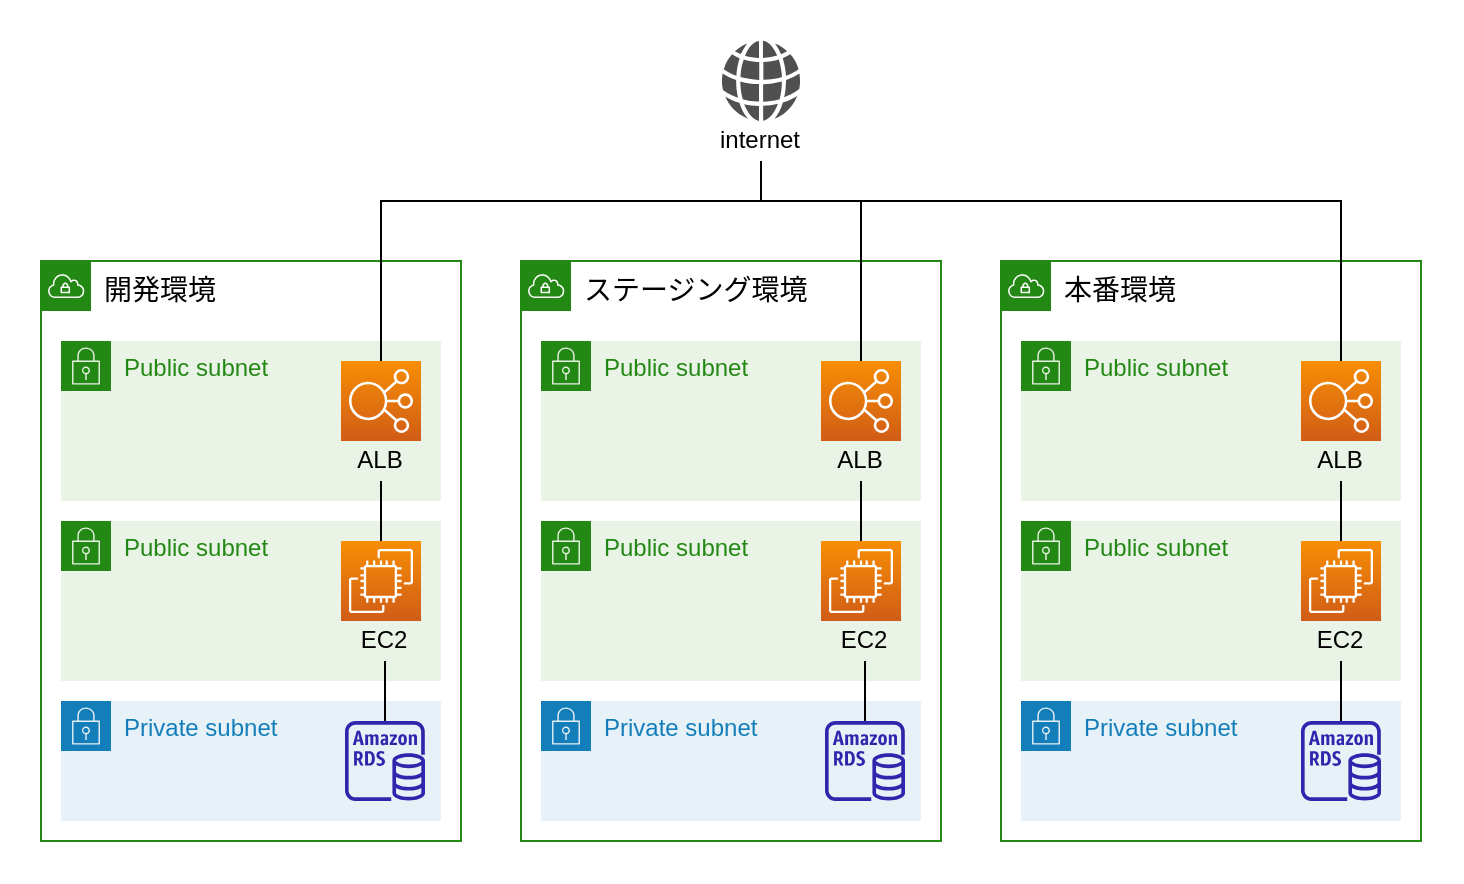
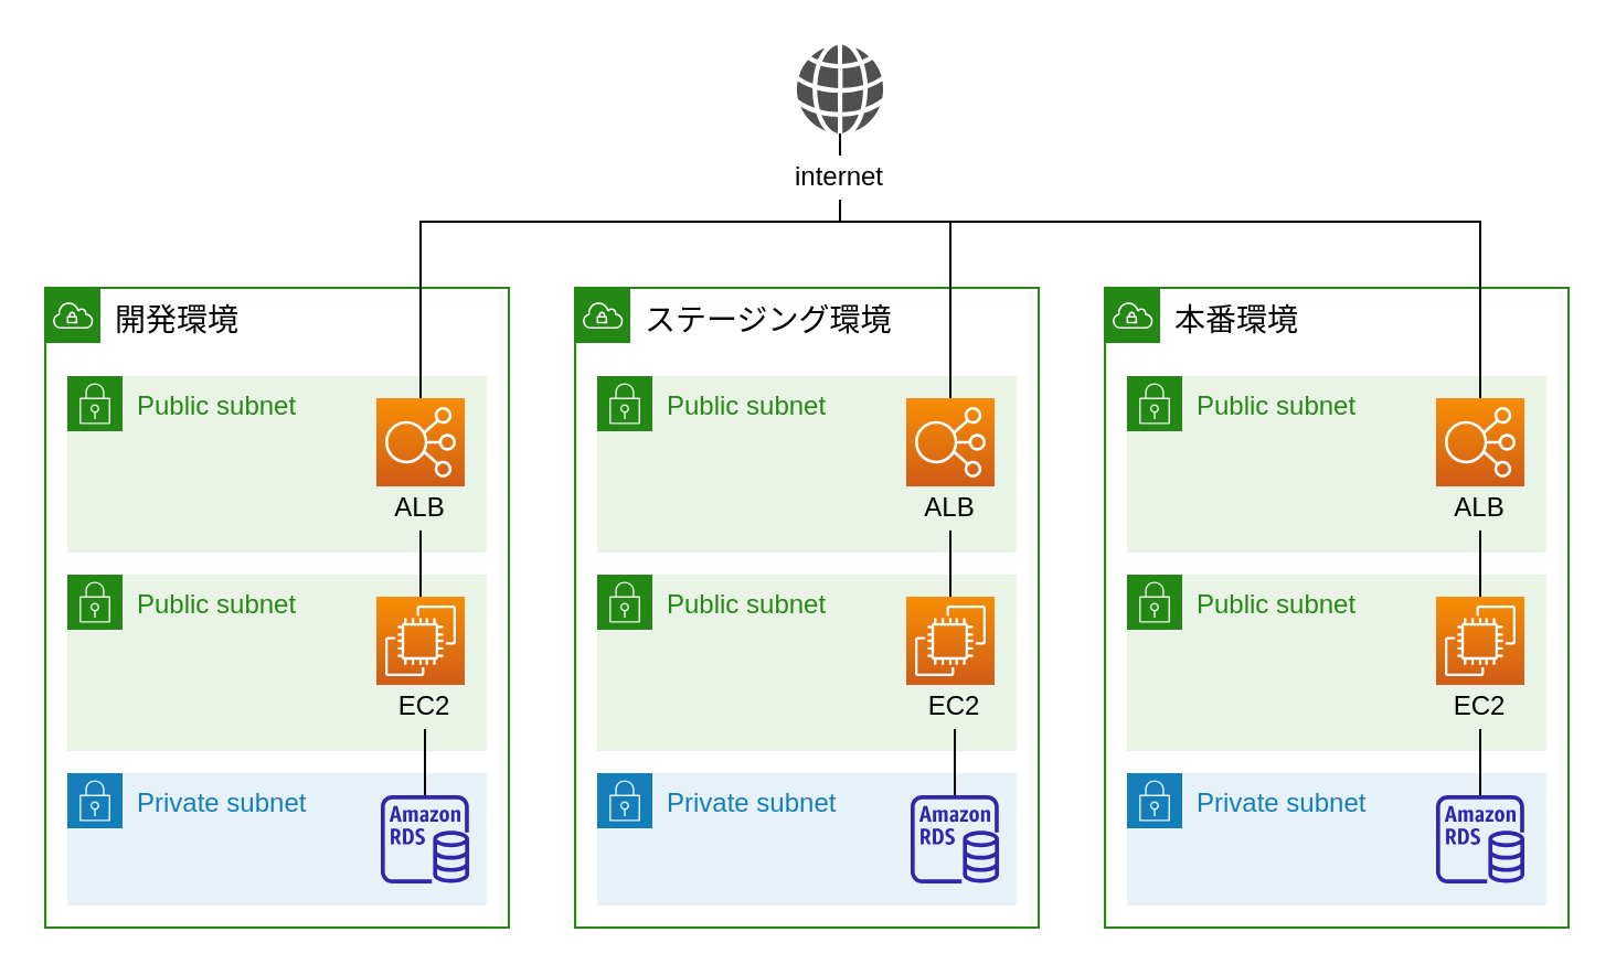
  <mxCell id="0" />
  <mxCell id="1" parent="0" />
  <mxCell id="2" value="本番環境" style="points=[[0,0],[0.25,0],[0.5,0],[0.75,0],[1,0],[1,0.25],[1,0.5],[1,0.75],[1,1],[0.75,1],[0.5,1],[0.25,1],[0,1],[0,0.75],[0,0.5],[0,0.25]];outlineConnect=0;gradientColor=none;html=1;whiteSpace=wrap;fontSize=14;fontStyle=0;shape=mxgraph.aws4.group;grIcon=mxgraph.aws4.group_vpc;strokeColor=#248814;fillColor=none;verticalAlign=top;align=left;spacingLeft=30;fontColor=#000000;dashed=0;" vertex="1" parent="1"><mxGeometry x="500" y="130" width="210" height="290" as="geometry" /></mxCell>
  <mxCell id="3" value="ステージング環境" style="points=[[0,0],[0.25,0],[0.5,0],[0.75,0],[1,0],[1,0.25],[1,0.5],[1,0.75],[1,1],[0.75,1],[0.5,1],[0.25,1],[0,1],[0,0.75],[0,0.5],[0,0.25]];outlineConnect=0;gradientColor=none;html=1;whiteSpace=wrap;fontSize=14;fontStyle=0;shape=mxgraph.aws4.group;grIcon=mxgraph.aws4.group_vpc;strokeColor=#248814;fillColor=none;verticalAlign=top;align=left;spacingLeft=30;fontColor=#000000;dashed=0;" vertex="1" parent="1"><mxGeometry x="260" y="130" width="210" height="290" as="geometry" /></mxCell>
  <mxCell id="4" value="開発環境" style="points=[[0,0],[0.25,0],[0.5,0],[0.75,0],[1,0],[1,0.25],[1,0.5],[1,0.75],[1,1],[0.75,1],[0.5,1],[0.25,1],[0,1],[0,0.75],[0,0.5],[0,0.25]];outlineConnect=0;gradientColor=none;html=1;whiteSpace=wrap;fontSize=14;fontStyle=0;shape=mxgraph.aws4.group;grIcon=mxgraph.aws4.group_vpc;strokeColor=#248814;fillColor=none;verticalAlign=top;align=left;spacingLeft=30;fontColor=#000000;dashed=0;" parent="1" vertex="1"><mxGeometry y="130" width="210" height="290" as="geometry" x="20" /></mxCell>
  <mxCell id="5" value="Public subnet" style="points=[[0,0],[0.25,0],[0.5,0],[0.75,0],[1,0],[1,0.25],[1,0.5],[1,0.75],[1,1],[0.75,1],[0.5,1],[0.25,1],[0,1],[0,0.75],[0,0.5],[0,0.25]];outlineConnect=0;gradientColor=none;html=1;whiteSpace=wrap;fontSize=12;fontStyle=0;container=0;pointerEvents=0;collapsible=0;recursiveResize=0;shape=mxgraph.aws4.group;grIcon=mxgraph.aws4.group_security_group;grStroke=0;strokeColor=#248814;fillColor=#E9F3E6;verticalAlign=top;align=left;spacingLeft=30;fontColor=#248814;dashed=0;" parent="1" vertex="1"><mxGeometry x="30" y="170" width="190" height="80" as="geometry" /></mxCell>
  <mxCell id="6" value="Private subnet" style="points=[[0,0],[0.25,0],[0.5,0],[0.75,0],[1,0],[1,0.25],[1,0.5],[1,0.75],[1,1],[0.75,1],[0.5,1],[0.25,1],[0,1],[0,0.75],[0,0.5],[0,0.25]];outlineConnect=0;gradientColor=none;html=1;whiteSpace=wrap;fontSize=12;fontStyle=0;shape=mxgraph.aws4.group;grIcon=mxgraph.aws4.group_security_group;grStroke=0;strokeColor=#147EBA;fillColor=#E6F2F8;verticalAlign=top;align=left;spacingLeft=30;fontColor=#147EBA;dashed=0;" parent="1" vertex="1"><mxGeometry x="30" y="350" width="190" height="60" as="geometry" /></mxCell>
  <mxCell id="7" value="" style="sketch=0;pointerEvents=1;shadow=0;dashed=0;html=1;strokeColor=none;fillColor=#505050;labelPosition=center;verticalLabelPosition=bottom;verticalAlign=top;outlineConnect=0;align=center;shape=mxgraph.office.concepts.globe_internet;" parent="1" vertex="1"><mxGeometry x="360.25" width="39.5" height="40" as="geometry" y="20" /></mxCell>
  <mxCell id="8" value="Public subnet" style="points=[[0,0],[0.25,0],[0.5,0],[0.75,0],[1,0],[1,0.25],[1,0.5],[1,0.75],[1,1],[0.75,1],[0.5,1],[0.25,1],[0,1],[0,0.75],[0,0.5],[0,0.25]];outlineConnect=0;gradientColor=none;html=1;whiteSpace=wrap;fontSize=12;fontStyle=0;container=1;pointerEvents=0;collapsible=0;recursiveResize=0;shape=mxgraph.aws4.group;grIcon=mxgraph.aws4.group_security_group;grStroke=0;strokeColor=#248814;fillColor=#E9F3E6;verticalAlign=top;align=left;spacingLeft=30;fontColor=#248814;dashed=0;" parent="1" vertex="1"><mxGeometry x="30" y="260" width="190" height="80" as="geometry" /></mxCell>
  <mxCell id="9" value="" style="sketch=0;points=[[0,0,0],[0.25,0,0],[0.5,0,0],[0.75,0,0],[1,0,0],[0,1,0],[0.25,1,0],[0.5,1,0],[0.75,1,0],[1,1,0],[0,0.25,0],[0,0.5,0],[0,0.75,0],[1,0.25,0],[1,0.5,0],[1,0.75,0]];outlineConnect=0;fontColor=#232F3E;gradientColor=#F78E04;gradientDirection=north;fillColor=#D05C17;strokeColor=#ffffff;dashed=0;verticalLabelPosition=bottom;verticalAlign=top;align=center;html=1;fontSize=12;fontStyle=0;aspect=fixed;shape=mxgraph.aws4.resourceIcon;resIcon=mxgraph.aws4.ec2;" parent="8" vertex="1"><mxGeometry x="140" y="10" width="40" height="40" as="geometry" /></mxCell>
  <mxCell id="10" value="" style="sketch=0;outlineConnect=0;fontColor=#232F3E;gradientColor=none;fillColor=#2E27AD;strokeColor=none;dashed=0;verticalLabelPosition=bottom;verticalAlign=top;align=center;html=1;fontSize=12;fontStyle=0;aspect=fixed;pointerEvents=1;shape=mxgraph.aws4.rds_instance;" parent="1" vertex="1"><mxGeometry x="172" y="360" width="40" height="40" as="geometry" /></mxCell>
  <mxCell id="11" value="" style="endArrow=none;html=1;rounded=0;entryX=0.5;entryY=1;entryDx=0;entryDy=0;exitX=0.5;exitY=0;exitDx=0;exitDy=0;exitPerimeter=0;" parent="1" source="9" target="27" edge="1"><mxGeometry width="50" height="50" relative="1" as="geometry"><mxPoint x="222" y="370" as="sourcePoint" /><mxPoint x="272" y="320" as="targetPoint" /></mxGeometry></mxCell>
  <mxCell id="12" value="" style="endArrow=none;html=1;rounded=0;startArrow=none;" parent="1" source="30" edge="1"><mxGeometry width="50" height="50" relative="1" as="geometry"><mxPoint x="200" y="280" as="sourcePoint" /><mxPoint x="192" y="330" as="targetPoint" /></mxGeometry></mxCell>
  <mxCell id="13" value="" style="endArrow=none;html=1;rounded=0;exitX=0.5;exitY=0;exitDx=0;exitDy=0;exitPerimeter=0;startArrow=none;" parent="1" source="14" target="7" edge="1"><mxGeometry width="50" height="50" relative="1" as="geometry"><mxPoint x="198" y="230" as="sourcePoint" /><mxPoint x="198" y="200" as="targetPoint" /></mxGeometry></mxCell>
- <mxCell id="14" value="internet" style="text;html=1;strokeColor=none;fillColor=none;align=center;verticalAlign=middle;whiteSpace=wrap;rounded=0;" parent="1" vertex="1"><mxGeometry x="350" y="60" width="60" height="20" as="geometry" /></mxCell>
+ <mxCell id="14" value="internet" style="text;html=1;strokeColor=none;fillColor=none;align=center;verticalAlign=middle;whiteSpace=wrap;rounded=0;" parent="1" vertex="1"><mxGeometry x="350" y="70" width="60" height="20" as="geometry" /></mxCell>
  <mxCell id="15" value="" style="endArrow=none;html=1;rounded=0;exitX=0.5;exitY=0;exitDx=0;exitDy=0;exitPerimeter=0;edgeStyle=orthogonalEdgeStyle;entryX=0.5;entryY=1;entryDx=0;entryDy=0;" parent="1" source="26" target="14" edge="1"><mxGeometry width="50" height="50" relative="1" as="geometry"><mxPoint x="190" y="130" as="sourcePoint" /><mxPoint x="189.795" y="40" as="targetPoint" /><Array as="points"><mxPoint x="190" y="100" /><mxPoint x="380" y="100" /></Array></mxGeometry></mxCell>
  <mxCell id="16" value="Public subnet" style="points=[[0,0],[0.25,0],[0.5,0],[0.75,0],[1,0],[1,0.25],[1,0.5],[1,0.75],[1,1],[0.75,1],[0.5,1],[0.25,1],[0,1],[0,0.75],[0,0.5],[0,0.25]];outlineConnect=0;gradientColor=none;html=1;whiteSpace=wrap;fontSize=12;fontStyle=0;container=0;pointerEvents=0;collapsible=0;recursiveResize=0;shape=mxgraph.aws4.group;grIcon=mxgraph.aws4.group_security_group;grStroke=0;strokeColor=#248814;fillColor=#E9F3E6;verticalAlign=top;align=left;spacingLeft=30;fontColor=#248814;dashed=0;" vertex="1" parent="1"><mxGeometry x="270" y="170" width="190" height="80" as="geometry" /></mxCell>
  <mxCell id="17" value="Private subnet" style="points=[[0,0],[0.25,0],[0.5,0],[0.75,0],[1,0],[1,0.25],[1,0.5],[1,0.75],[1,1],[0.75,1],[0.5,1],[0.25,1],[0,1],[0,0.75],[0,0.5],[0,0.25]];outlineConnect=0;gradientColor=none;html=1;whiteSpace=wrap;fontSize=12;fontStyle=0;shape=mxgraph.aws4.group;grIcon=mxgraph.aws4.group_security_group;grStroke=0;strokeColor=#147EBA;fillColor=#E6F2F8;verticalAlign=top;align=left;spacingLeft=30;fontColor=#147EBA;dashed=0;" vertex="1" parent="1"><mxGeometry x="270" y="350" width="190" height="60" as="geometry" /></mxCell>
  <mxCell id="18" value="Public subnet" style="points=[[0,0],[0.25,0],[0.5,0],[0.75,0],[1,0],[1,0.25],[1,0.5],[1,0.75],[1,1],[0.75,1],[0.5,1],[0.25,1],[0,1],[0,0.75],[0,0.5],[0,0.25]];outlineConnect=0;gradientColor=none;html=1;whiteSpace=wrap;fontSize=12;fontStyle=0;container=1;pointerEvents=0;collapsible=0;recursiveResize=0;shape=mxgraph.aws4.group;grIcon=mxgraph.aws4.group_security_group;grStroke=0;strokeColor=#248814;fillColor=#E9F3E6;verticalAlign=top;align=left;spacingLeft=30;fontColor=#248814;dashed=0;" vertex="1" parent="1"><mxGeometry x="270" y="260" width="190" height="80" as="geometry" /></mxCell>
  <mxCell id="19" value="" style="sketch=0;points=[[0,0,0],[0.25,0,0],[0.5,0,0],[0.75,0,0],[1,0,0],[0,1,0],[0.25,1,0],[0.5,1,0],[0.75,1,0],[1,1,0],[0,0.25,0],[0,0.5,0],[0,0.75,0],[1,0.25,0],[1,0.5,0],[1,0.75,0]];outlineConnect=0;fontColor=#232F3E;gradientColor=#F78E04;gradientDirection=north;fillColor=#D05C17;strokeColor=#ffffff;dashed=0;verticalLabelPosition=bottom;verticalAlign=top;align=center;html=1;fontSize=12;fontStyle=0;aspect=fixed;shape=mxgraph.aws4.resourceIcon;resIcon=mxgraph.aws4.ec2;" vertex="1" parent="18"><mxGeometry x="140" y="10" width="40" height="40" as="geometry" /></mxCell>
  <mxCell id="20" value="" style="sketch=0;outlineConnect=0;fontColor=#232F3E;gradientColor=none;fillColor=#2E27AD;strokeColor=none;dashed=0;verticalLabelPosition=bottom;verticalAlign=top;align=center;html=1;fontSize=12;fontStyle=0;aspect=fixed;pointerEvents=1;shape=mxgraph.aws4.rds_instance;" vertex="1" parent="1"><mxGeometry x="412" y="360" width="40" height="40" as="geometry" /></mxCell>
  <mxCell id="21" value="" style="endArrow=none;html=1;rounded=0;entryX=0.5;entryY=1;entryDx=0;entryDy=0;exitX=0.5;exitY=0;exitDx=0;exitDy=0;exitPerimeter=0;" edge="1" parent="1" source="19" target="29"><mxGeometry width="50" height="50" relative="1" as="geometry"><mxPoint x="462" y="370" as="sourcePoint" /><mxPoint x="512" y="320" as="targetPoint" /></mxGeometry></mxCell>
  <mxCell id="22" value="" style="endArrow=none;html=1;rounded=0;startArrow=none;" edge="1" parent="1" source="32"><mxGeometry width="50" height="50" relative="1" as="geometry"><mxPoint x="440" y="280" as="sourcePoint" /><mxPoint x="432" y="330" as="targetPoint" /></mxGeometry></mxCell>
  <mxCell id="23" value="Public subnet" style="points=[[0,0],[0.25,0],[0.5,0],[0.75,0],[1,0],[1,0.25],[1,0.5],[1,0.75],[1,1],[0.75,1],[0.5,1],[0.25,1],[0,1],[0,0.75],[0,0.5],[0,0.25]];outlineConnect=0;gradientColor=none;html=1;whiteSpace=wrap;fontSize=12;fontStyle=0;container=0;pointerEvents=0;collapsible=0;recursiveResize=0;shape=mxgraph.aws4.group;grIcon=mxgraph.aws4.group_security_group;grStroke=0;strokeColor=#248814;fillColor=#E9F3E6;verticalAlign=top;align=left;spacingLeft=30;fontColor=#248814;dashed=0;" vertex="1" parent="1"><mxGeometry x="510" y="170" width="190" height="80" as="geometry" /></mxCell>
  <mxCell id="24" value="" style="endArrow=none;html=1;rounded=0;exitX=0.5;exitY=0;exitDx=0;exitDy=0;exitPerimeter=0;edgeStyle=orthogonalEdgeStyle;" edge="1" parent="1" source="28" target="14"><mxGeometry width="50" height="50" relative="1" as="geometry"><mxPoint x="200" y="170" as="sourcePoint" /><mxPoint x="380" y="90" as="targetPoint" /><Array as="points"><mxPoint x="430" y="100" /><mxPoint x="380" y="100" /></Array></mxGeometry></mxCell>
  <mxCell id="25" value="" style="endArrow=none;html=1;rounded=0;exitX=0.5;exitY=0;exitDx=0;exitDy=0;exitPerimeter=0;edgeStyle=orthogonalEdgeStyle;entryX=0.5;entryY=1;entryDx=0;entryDy=0;" edge="1" parent="1" source="34" target="14"><mxGeometry width="50" height="50" relative="1" as="geometry"><mxPoint x="560" y="130" as="sourcePoint" /><mxPoint x="500" y="50" as="targetPoint" /><Array as="points"><mxPoint x="670" y="100" /><mxPoint x="380" y="100" /></Array></mxGeometry></mxCell>
  <mxCell id="26" value="" style="sketch=0;points=[[0,0,0],[0.25,0,0],[0.5,0,0],[0.75,0,0],[1,0,0],[0,1,0],[0.25,1,0],[0.5,1,0],[0.75,1,0],[1,1,0],[0,0.25,0],[0,0.5,0],[0,0.75,0],[1,0.25,0],[1,0.5,0],[1,0.75,0]];outlineConnect=0;fontColor=#232F3E;gradientColor=#F78E04;gradientDirection=north;fillColor=#D05C17;strokeColor=#ffffff;dashed=0;verticalLabelPosition=bottom;verticalAlign=top;align=center;html=1;fontSize=12;fontStyle=0;aspect=fixed;shape=mxgraph.aws4.resourceIcon;resIcon=mxgraph.aws4.elastic_load_balancing;" parent="1" vertex="1"><mxGeometry x="170" y="180" width="40" height="40" as="geometry" /></mxCell>
  <mxCell id="27" value="ALB" style="text;html=1;strokeColor=none;fillColor=none;align=center;verticalAlign=middle;whiteSpace=wrap;rounded=0;" parent="1" vertex="1"><mxGeometry x="160" y="220" width="60" height="20" as="geometry" /></mxCell>
  <mxCell id="28" value="" style="sketch=0;points=[[0,0,0],[0.25,0,0],[0.5,0,0],[0.75,0,0],[1,0,0],[0,1,0],[0.25,1,0],[0.5,1,0],[0.75,1,0],[1,1,0],[0,0.25,0],[0,0.5,0],[0,0.75,0],[1,0.25,0],[1,0.5,0],[1,0.75,0]];outlineConnect=0;fontColor=#232F3E;gradientColor=#F78E04;gradientDirection=north;fillColor=#D05C17;strokeColor=#ffffff;dashed=0;verticalLabelPosition=bottom;verticalAlign=top;align=center;html=1;fontSize=12;fontStyle=0;aspect=fixed;shape=mxgraph.aws4.resourceIcon;resIcon=mxgraph.aws4.elastic_load_balancing;" vertex="1" parent="1"><mxGeometry x="410" y="180" width="40" height="40" as="geometry" /></mxCell>
  <mxCell id="29" value="ALB" style="text;html=1;strokeColor=none;fillColor=none;align=center;verticalAlign=middle;whiteSpace=wrap;rounded=0;" vertex="1" parent="1"><mxGeometry x="400" y="220" width="60" height="20" as="geometry" /></mxCell>
  <mxCell id="30" value="EC2" style="text;html=1;strokeColor=none;fillColor=none;align=center;verticalAlign=middle;whiteSpace=wrap;rounded=0;" parent="1" vertex="1"><mxGeometry x="172" y="310" width="40" height="20" as="geometry" /></mxCell>
  <mxCell id="31" value="" style="endArrow=none;html=1;rounded=0;" edge="1" parent="1" source="10" target="30"><mxGeometry width="50" height="50" relative="1" as="geometry"><mxPoint x="192" y="360.05" as="sourcePoint" /><mxPoint x="192" y="330" as="targetPoint" /></mxGeometry></mxCell>
  <mxCell id="32" value="EC2" style="text;html=1;strokeColor=none;fillColor=none;align=center;verticalAlign=middle;whiteSpace=wrap;rounded=0;" vertex="1" parent="1"><mxGeometry x="412" y="310" width="40" height="20" as="geometry" /></mxCell>
  <mxCell id="33" value="" style="endArrow=none;html=1;rounded=0;" edge="1" parent="1" source="20" target="32"><mxGeometry width="50" height="50" relative="1" as="geometry"><mxPoint x="432" y="360.05" as="sourcePoint" /><mxPoint x="432" y="330" as="targetPoint" /></mxGeometry></mxCell>
  <mxCell id="34" value="" style="sketch=0;points=[[0,0,0],[0.25,0,0],[0.5,0,0],[0.75,0,0],[1,0,0],[0,1,0],[0.25,1,0],[0.5,1,0],[0.75,1,0],[1,1,0],[0,0.25,0],[0,0.5,0],[0,0.75,0],[1,0.25,0],[1,0.5,0],[1,0.75,0]];outlineConnect=0;fontColor=#232F3E;gradientColor=#F78E04;gradientDirection=north;fillColor=#D05C17;strokeColor=#ffffff;dashed=0;verticalLabelPosition=bottom;verticalAlign=top;align=center;html=1;fontSize=12;fontStyle=0;aspect=fixed;shape=mxgraph.aws4.resourceIcon;resIcon=mxgraph.aws4.elastic_load_balancing;" vertex="1" parent="1"><mxGeometry x="650" y="180" width="40" height="40" as="geometry" /></mxCell>
  <mxCell id="35" value="ALB" style="text;html=1;strokeColor=none;fillColor=none;align=center;verticalAlign=middle;whiteSpace=wrap;rounded=0;" vertex="1" parent="1"><mxGeometry x="640" y="220" width="60" height="20" as="geometry" /></mxCell>
  <mxCell id="36" value="Private subnet" style="points=[[0,0],[0.25,0],[0.5,0],[0.75,0],[1,0],[1,0.25],[1,0.5],[1,0.75],[1,1],[0.75,1],[0.5,1],[0.25,1],[0,1],[0,0.75],[0,0.5],[0,0.25]];outlineConnect=0;gradientColor=none;html=1;whiteSpace=wrap;fontSize=12;fontStyle=0;shape=mxgraph.aws4.group;grIcon=mxgraph.aws4.group_security_group;grStroke=0;strokeColor=#147EBA;fillColor=#E6F2F8;verticalAlign=top;align=left;spacingLeft=30;fontColor=#147EBA;dashed=0;" vertex="1" parent="1"><mxGeometry x="510" y="350" width="190" height="60" as="geometry" /></mxCell>
  <mxCell id="37" value="Public subnet" style="points=[[0,0],[0.25,0],[0.5,0],[0.75,0],[1,0],[1,0.25],[1,0.5],[1,0.75],[1,1],[0.75,1],[0.5,1],[0.25,1],[0,1],[0,0.75],[0,0.5],[0,0.25]];outlineConnect=0;gradientColor=none;html=1;whiteSpace=wrap;fontSize=12;fontStyle=0;container=1;pointerEvents=0;collapsible=0;recursiveResize=0;shape=mxgraph.aws4.group;grIcon=mxgraph.aws4.group_security_group;grStroke=0;strokeColor=#248814;fillColor=#E9F3E6;verticalAlign=top;align=left;spacingLeft=30;fontColor=#248814;dashed=0;" vertex="1" parent="1"><mxGeometry x="510" y="260" width="190" height="80" as="geometry" /></mxCell>
  <mxCell id="38" value="" style="sketch=0;points=[[0,0,0],[0.25,0,0],[0.5,0,0],[0.75,0,0],[1,0,0],[0,1,0],[0.25,1,0],[0.5,1,0],[0.75,1,0],[1,1,0],[0,0.25,0],[0,0.5,0],[0,0.75,0],[1,0.25,0],[1,0.5,0],[1,0.75,0]];outlineConnect=0;fontColor=#232F3E;gradientColor=#F78E04;gradientDirection=north;fillColor=#D05C17;strokeColor=#ffffff;dashed=0;verticalLabelPosition=bottom;verticalAlign=top;align=center;html=1;fontSize=12;fontStyle=0;aspect=fixed;shape=mxgraph.aws4.resourceIcon;resIcon=mxgraph.aws4.ec2;" vertex="1" parent="37"><mxGeometry x="140" y="10" width="40" height="40" as="geometry" /></mxCell>
  <mxCell id="39" value="" style="endArrow=none;html=1;rounded=0;entryX=0.5;entryY=1;entryDx=0;entryDy=0;exitX=0.5;exitY=0;exitDx=0;exitDy=0;exitPerimeter=0;" edge="1" parent="1" source="38" target="35"><mxGeometry width="50" height="50" relative="1" as="geometry"><mxPoint x="702" y="370" as="sourcePoint" /><mxPoint x="752" y="320" as="targetPoint" /></mxGeometry></mxCell>
  <mxCell id="40" value="" style="sketch=0;outlineConnect=0;fontColor=#232F3E;gradientColor=none;fillColor=#2E27AD;strokeColor=none;dashed=0;verticalLabelPosition=bottom;verticalAlign=top;align=center;html=1;fontSize=12;fontStyle=0;aspect=fixed;pointerEvents=1;shape=mxgraph.aws4.rds_instance;" vertex="1" parent="1"><mxGeometry x="650" y="360" width="40" height="40" as="geometry" /></mxCell>
  <mxCell id="41" value="" style="endArrow=none;html=1;rounded=0;startArrow=none;" edge="1" parent="1" source="42"><mxGeometry width="50" height="50" relative="1" as="geometry"><mxPoint x="680" y="280" as="sourcePoint" /><mxPoint x="672" y="330" as="targetPoint" /></mxGeometry></mxCell>
  <mxCell id="42" value="EC2" style="text;html=1;strokeColor=none;fillColor=none;align=center;verticalAlign=middle;whiteSpace=wrap;rounded=0;" vertex="1" parent="1"><mxGeometry x="650" y="310" width="40" height="20" as="geometry" /></mxCell>
  <mxCell id="43" value="" style="endArrow=none;html=1;rounded=0;" edge="1" parent="1" source="40" target="42"><mxGeometry width="50" height="50" relative="1" as="geometry"><mxPoint x="672" y="360.05" as="sourcePoint" /><mxPoint x="672" y="330" as="targetPoint" /></mxGeometry></mxCell>
